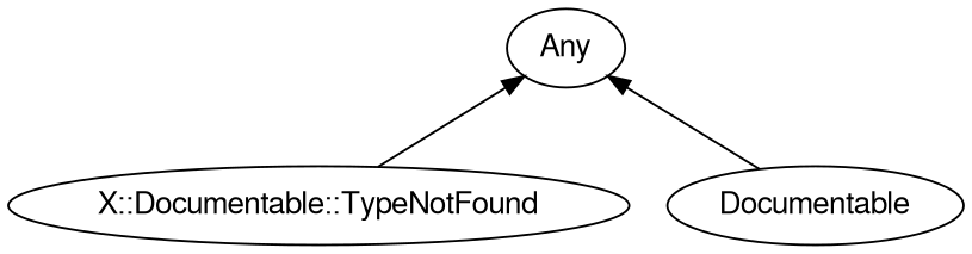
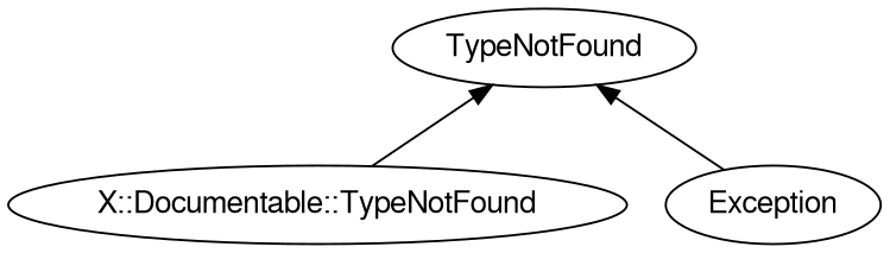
  digraph {
    rankdir=BT
    splines=polyline
    node [color="#000000" fontcolor="#000000" fontname=FreeSans]
    edge [color="#000000"]
    "X::Documentable::TypeNotFound"
-   Any
-   Exception [label=Documentable]
+   Any [label=TypeNotFound]
+   Exception
    "X::Documentable::TypeNotFound" -> Any
    Exception -> Any
  }
